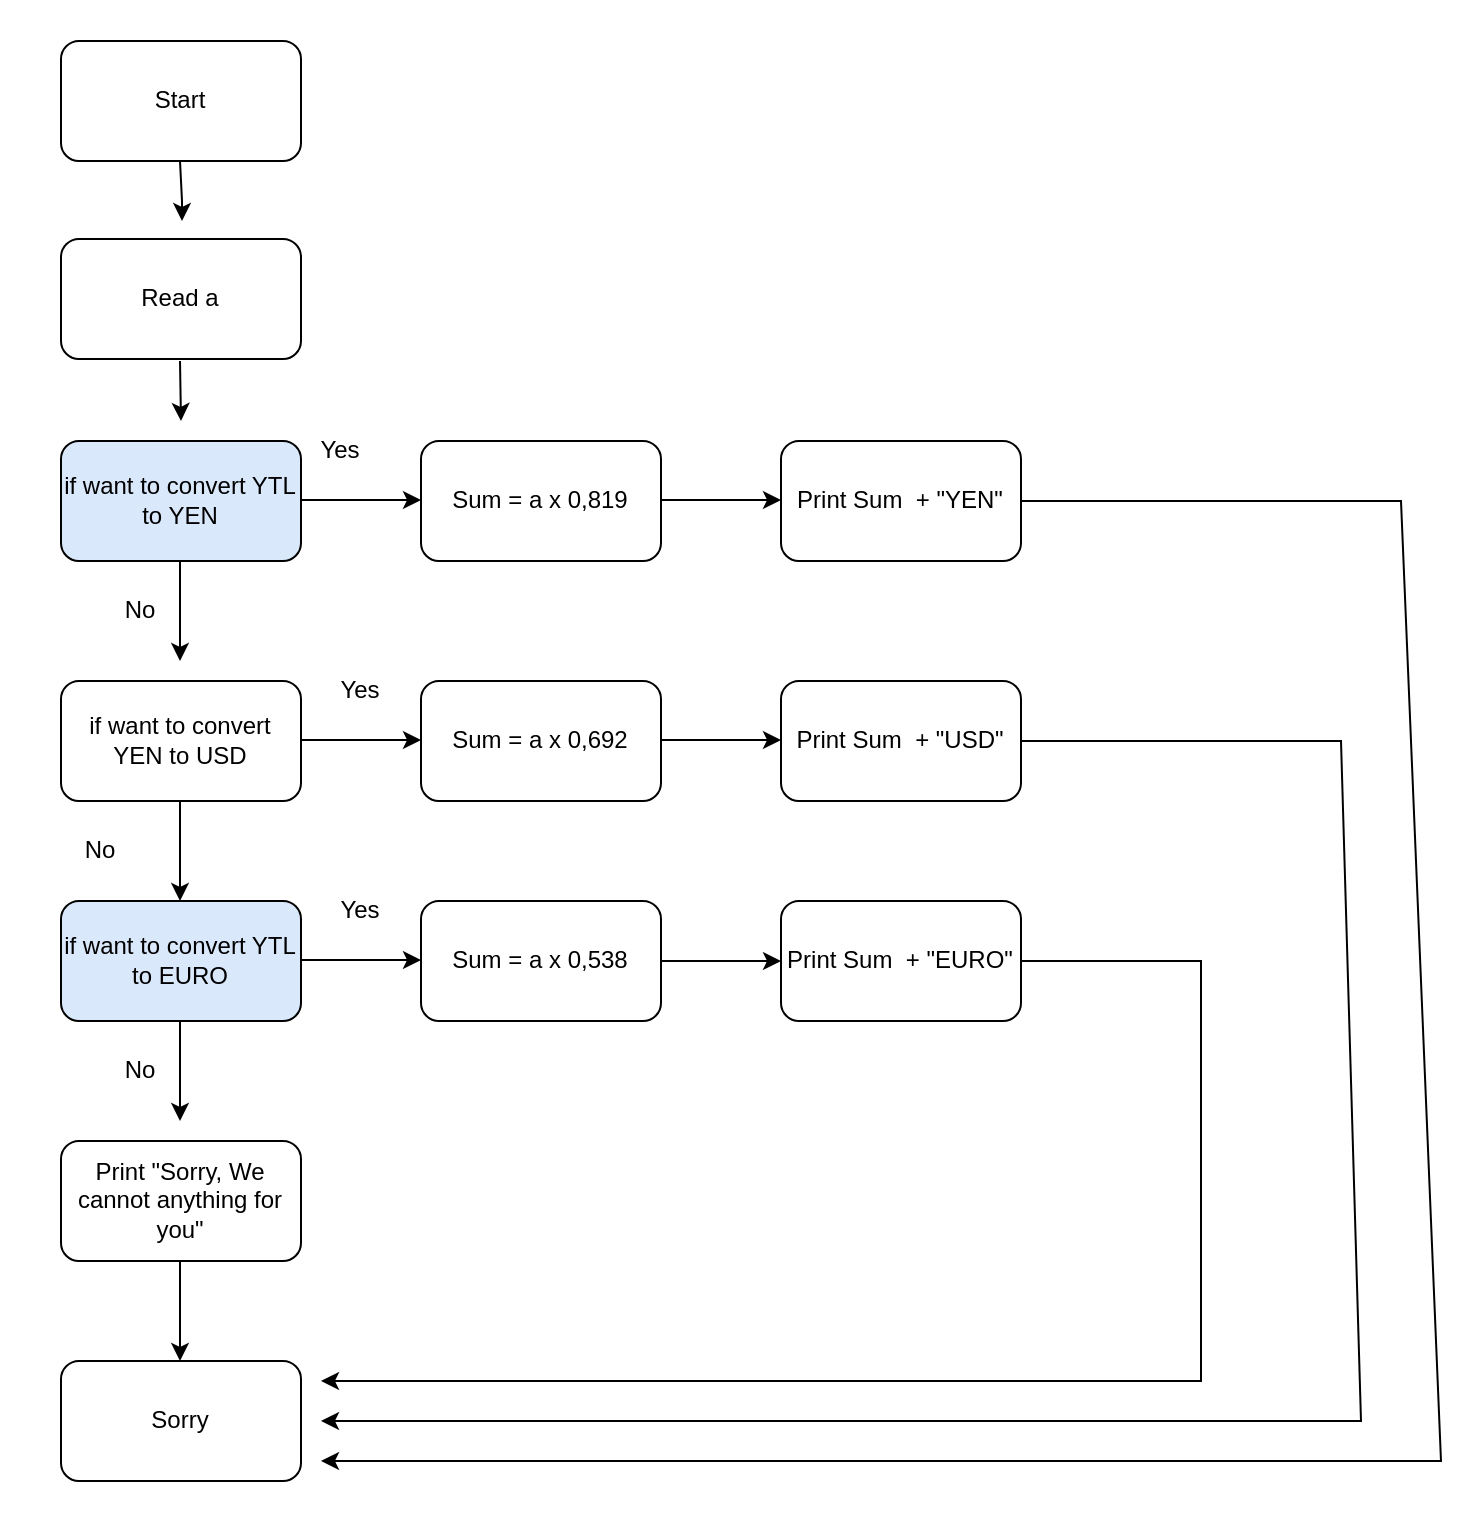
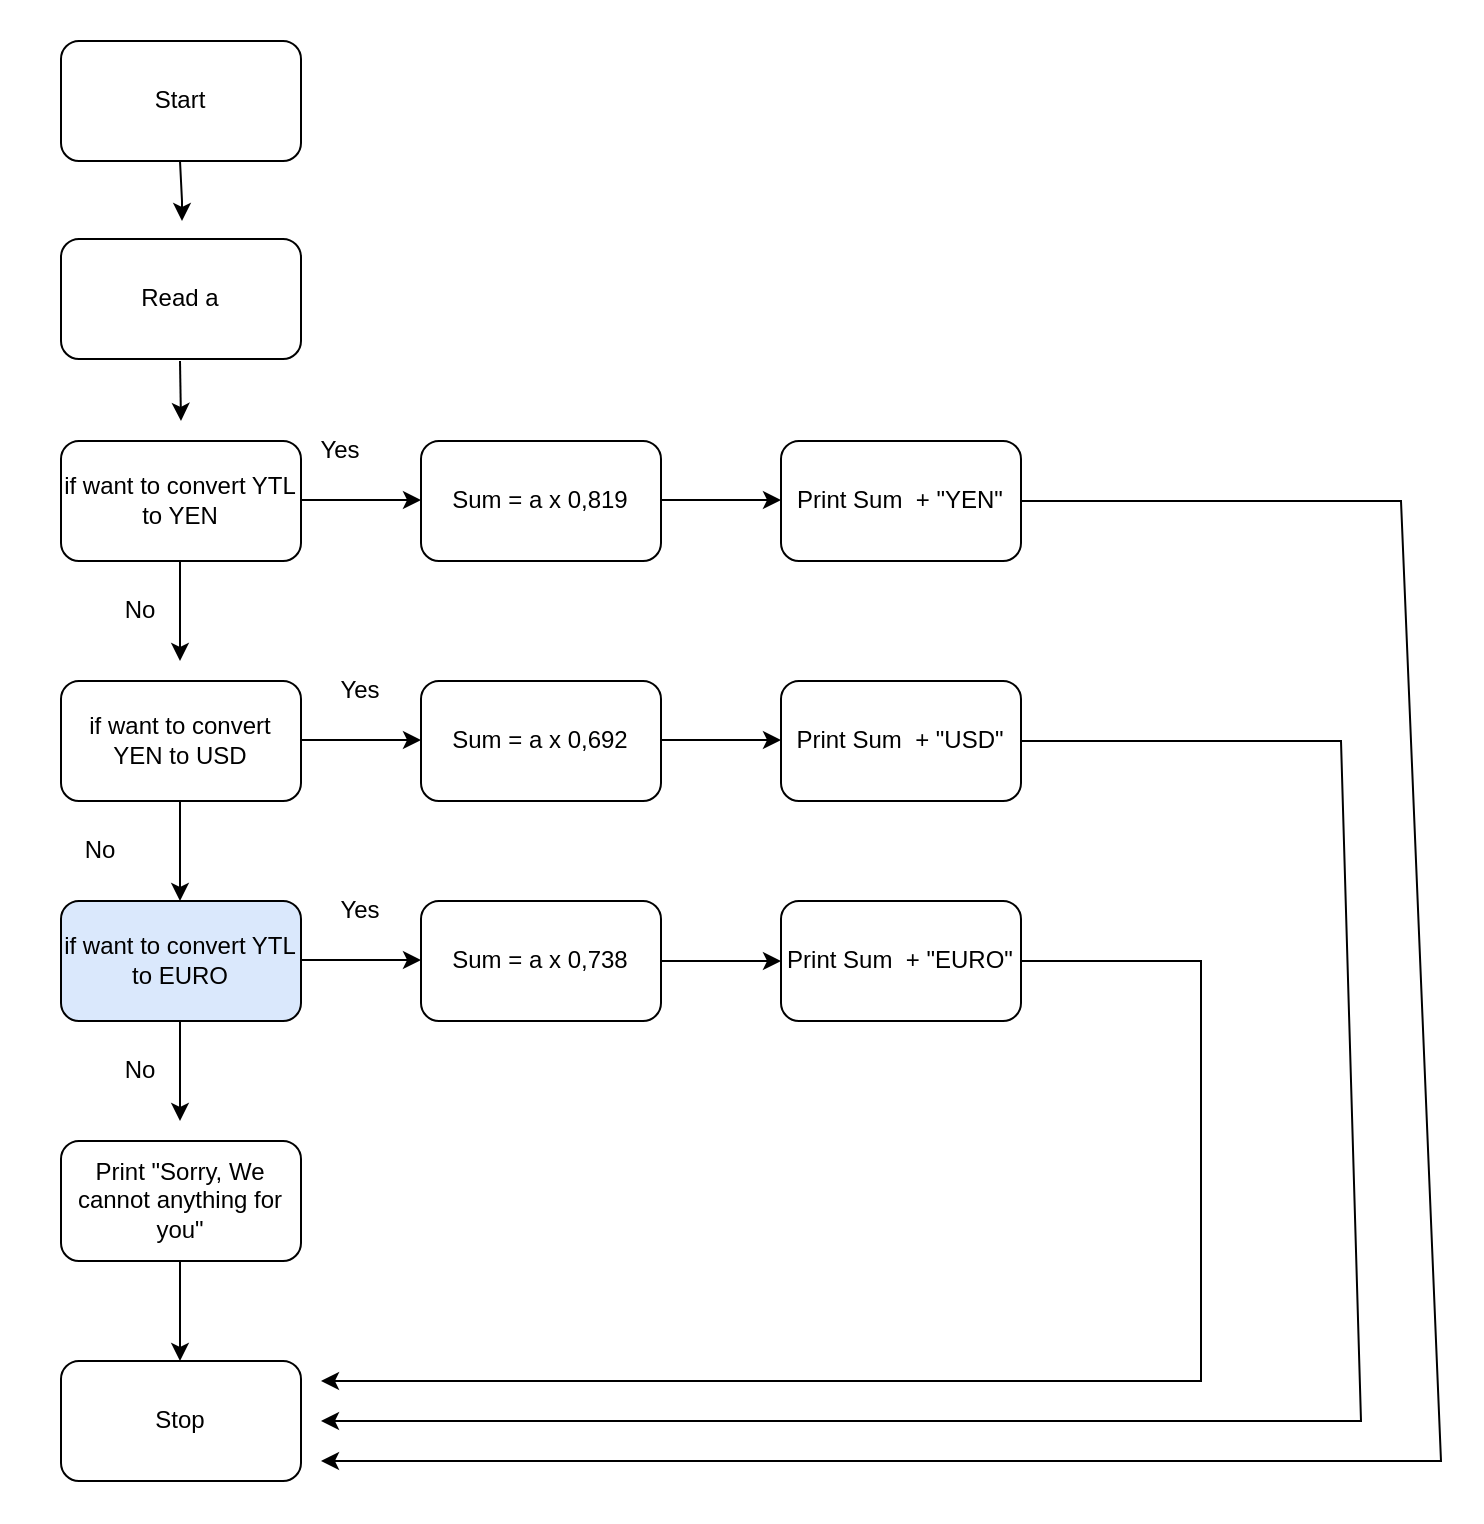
  <mxCell id="0" />
  <mxCell id="1" parent="0" />
- <mxCell id="2" value="Sorry" style="rounded=1;whiteSpace=wrap;html=1;" vertex="1" parent="1"><mxGeometry x="30" y="680" width="120" height="60" as="geometry" /></mxCell>
+ <mxCell id="2" value="Stop" style="rounded=1;whiteSpace=wrap;html=1;" vertex="1" parent="1"><mxGeometry x="30" y="680" width="120" height="60" as="geometry" /></mxCell>
  <mxCell id="3" value="Start" style="rounded=1;whiteSpace=wrap;html=1;" vertex="1" parent="1"><mxGeometry x="30" width="120" height="60" as="geometry" y="20" /></mxCell>
  <mxCell id="4" value="Read a" style="rounded=1;whiteSpace=wrap;html=1;" vertex="1" parent="1"><mxGeometry x="30" y="119" width="120" height="60" as="geometry" /></mxCell>
  <mxCell id="5" value="" style="endArrow=classic;html=1;rounded=0;" edge="1" parent="1"><mxGeometry width="50" height="50" relative="1" as="geometry"><mxPoint x="89.5" y="80" as="sourcePoint" /><mxPoint x="90.5" y="110" as="targetPoint" /><Array as="points"><mxPoint x="90.5" y="100" /></Array></mxGeometry></mxCell>
  <mxCell id="6" value="" style="endArrow=classic;html=1;rounded=0;" edge="1" parent="1"><mxGeometry width="50" height="50" relative="1" as="geometry"><mxPoint x="89.5" y="180" as="sourcePoint" /><mxPoint x="90" y="210" as="targetPoint" /></mxGeometry></mxCell>
- <mxCell id="7" value="if want to convert YTL to YEN" style="rounded=1;whiteSpace=wrap;html=1;fillColor=#dae8fc;" vertex="1" parent="1"><mxGeometry x="30" y="220" width="120" height="60" as="geometry" /></mxCell>
+ <mxCell id="7" value="if want to convert YTL to YEN" style="rounded=1;whiteSpace=wrap;html=1;" vertex="1" parent="1"><mxGeometry x="30" y="220" width="120" height="60" as="geometry" /></mxCell>
  <mxCell id="8" value="Yes" style="text;html=1;strokeColor=none;fillColor=none;align=center;verticalAlign=middle;whiteSpace=wrap;rounded=0;" vertex="1" parent="1"><mxGeometry x="140" y="210" width="60" height="30" as="geometry" /></mxCell>
  <mxCell id="9" value="Sum = a x 0,819" style="rounded=1;whiteSpace=wrap;html=1;" vertex="1" parent="1"><mxGeometry x="210" y="220" width="120" height="60" as="geometry" /></mxCell>
  <mxCell id="10" value="Print Sum&amp;nbsp; + &quot;YEN&quot;" style="rounded=1;whiteSpace=wrap;html=1;" vertex="1" parent="1"><mxGeometry x="390" y="220" width="120" height="60" as="geometry" /></mxCell>
  <mxCell id="11" value="" style="endArrow=classic;html=1;rounded=0;" edge="1" parent="1"><mxGeometry width="50" height="50" relative="1" as="geometry"><mxPoint x="89.5" y="280" as="sourcePoint" /><mxPoint x="89.5" y="330" as="targetPoint" /><Array as="points"><mxPoint x="89.5" y="310" /></Array></mxGeometry></mxCell>
  <mxCell id="12" value="No" style="text;html=1;strokeColor=none;fillColor=none;align=center;verticalAlign=middle;whiteSpace=wrap;rounded=0;" vertex="1" parent="1"><mxGeometry x="40" y="290" width="60" height="30" as="geometry" /></mxCell>
  <mxCell id="13" value="if want to convert YEN to USD" style="rounded=1;whiteSpace=wrap;html=1;" vertex="1" parent="1"><mxGeometry x="30" y="340" width="120" height="60" as="geometry" /></mxCell>
  <mxCell id="14" value="if want to convert YTL to EURO" style="rounded=1;whiteSpace=wrap;html=1;fillColor=#dae8fc;" vertex="1" parent="1"><mxGeometry x="30" y="450" width="120" height="60" as="geometry" /></mxCell>
  <mxCell id="15" value="" style="endArrow=classic;html=1;rounded=0;" edge="1" parent="1"><mxGeometry width="50" height="50" relative="1" as="geometry"><mxPoint x="150" y="369.5" as="sourcePoint" /><mxPoint x="210" y="369.5" as="targetPoint" /><Array as="points"><mxPoint x="180" y="369.5" /></Array></mxGeometry></mxCell>
  <mxCell id="16" value="" style="endArrow=classic;html=1;rounded=0;" edge="1" parent="1"><mxGeometry width="50" height="50" relative="1" as="geometry"><mxPoint x="150" y="479.5" as="sourcePoint" /><mxPoint x="210" y="479.5" as="targetPoint" /></mxGeometry></mxCell>
  <mxCell id="17" value="Sum = a x 0,692" style="rounded=1;whiteSpace=wrap;html=1;" vertex="1" parent="1"><mxGeometry x="210" y="340" width="120" height="60" as="geometry" /></mxCell>
  <mxCell id="18" value="" style="endArrow=classic;html=1;rounded=0;" edge="1" parent="1"><mxGeometry width="50" height="50" relative="1" as="geometry"><mxPoint x="150" y="249.5" as="sourcePoint" /><mxPoint x="210" y="249.5" as="targetPoint" /><Array as="points"><mxPoint x="180" y="249.5" /></Array></mxGeometry></mxCell>
  <mxCell id="19" value="" style="endArrow=classic;html=1;rounded=0;" edge="1" parent="1"><mxGeometry width="50" height="50" relative="1" as="geometry"><mxPoint x="330" y="369.5" as="sourcePoint" /><mxPoint x="390" y="369.5" as="targetPoint" /><Array as="points"><mxPoint x="360" y="369.5" /></Array></mxGeometry></mxCell>
  <mxCell id="20" value="Print Sum&amp;nbsp; + &quot;USD&quot;" style="rounded=1;whiteSpace=wrap;html=1;" vertex="1" parent="1"><mxGeometry x="390" y="340" width="120" height="60" as="geometry" /></mxCell>
- <mxCell id="21" value="Sum = a x 0,538" style="rounded=1;whiteSpace=wrap;html=1;" vertex="1" parent="1"><mxGeometry x="210" y="450" width="120" height="60" as="geometry" /></mxCell>
+ <mxCell id="21" value="Sum = a x 0,738" style="rounded=1;whiteSpace=wrap;html=1;" vertex="1" parent="1"><mxGeometry x="210" y="450" width="120" height="60" as="geometry" /></mxCell>
  <mxCell id="22" value="Print Sum&amp;nbsp; + &quot;EURO&quot;" style="rounded=1;whiteSpace=wrap;html=1;" vertex="1" parent="1"><mxGeometry x="390" y="450" width="120" height="60" as="geometry" /></mxCell>
  <mxCell id="23" value="" style="endArrow=classic;html=1;rounded=0;" edge="1" parent="1"><mxGeometry width="50" height="50" relative="1" as="geometry"><mxPoint x="330" y="480" as="sourcePoint" /><mxPoint x="390" y="480" as="targetPoint" /><Array as="points"><mxPoint x="360" y="480" /></Array></mxGeometry></mxCell>
  <mxCell id="24" value="" style="endArrow=classic;html=1;rounded=0;" edge="1" parent="1"><mxGeometry width="50" height="50" relative="1" as="geometry"><mxPoint x="330" y="249.5" as="sourcePoint" /><mxPoint x="390" y="249.5" as="targetPoint" /><Array as="points"><mxPoint x="360" y="249.5" /></Array></mxGeometry></mxCell>
  <mxCell id="25" value="Yes" style="text;html=1;strokeColor=none;fillColor=none;align=center;verticalAlign=middle;whiteSpace=wrap;rounded=0;" vertex="1" parent="1"><mxGeometry x="150" y="330" width="60" height="30" as="geometry" /></mxCell>
  <mxCell id="26" value="" style="endArrow=classic;html=1;rounded=0;" edge="1" parent="1"><mxGeometry width="50" height="50" relative="1" as="geometry"><mxPoint x="89.5" y="400" as="sourcePoint" /><mxPoint x="89.5" y="450" as="targetPoint" /><Array as="points"><mxPoint x="89.5" y="430" /></Array></mxGeometry></mxCell>
  <mxCell id="27" value="No" style="text;html=1;strokeColor=none;fillColor=none;align=center;verticalAlign=middle;whiteSpace=wrap;rounded=0;" vertex="1" parent="1"><mxGeometry x="20" y="410" width="60" height="30" as="geometry" /></mxCell>
  <mxCell id="28" value="" style="endArrow=classic;html=1;rounded=0;" edge="1" parent="1"><mxGeometry width="50" height="50" relative="1" as="geometry"><mxPoint x="89.5" y="510" as="sourcePoint" /><mxPoint x="89.5" y="560" as="targetPoint" /><Array as="points"><mxPoint x="89.5" y="540" /></Array></mxGeometry></mxCell>
  <mxCell id="29" value="Print &quot;Sorry, We cannot anything for you&quot;" style="rounded=1;whiteSpace=wrap;html=1;" vertex="1" parent="1"><mxGeometry x="30" y="570" width="120" height="60" as="geometry" /></mxCell>
  <mxCell id="30" value="Yes" style="text;html=1;strokeColor=none;fillColor=none;align=center;verticalAlign=middle;whiteSpace=wrap;rounded=0;" vertex="1" parent="1"><mxGeometry x="150" y="440" width="60" height="30" as="geometry" /></mxCell>
  <mxCell id="31" value="No" style="text;html=1;strokeColor=none;fillColor=none;align=center;verticalAlign=middle;whiteSpace=wrap;rounded=0;" vertex="1" parent="1"><mxGeometry x="40" y="520" width="60" height="30" as="geometry" /></mxCell>
  <mxCell id="32" value="" style="endArrow=classic;html=1;rounded=0;" edge="1" parent="1"><mxGeometry width="50" height="50" relative="1" as="geometry"><mxPoint x="89.5" y="630" as="sourcePoint" /><mxPoint x="89.5" y="680" as="targetPoint" /><Array as="points"><mxPoint x="89.5" y="660" /></Array></mxGeometry></mxCell>
  <mxCell id="33" value="" style="endArrow=classic;html=1;rounded=0;" edge="1" parent="1"><mxGeometry width="50" height="50" relative="1" as="geometry"><mxPoint x="510" y="250" as="sourcePoint" /><mxPoint x="160" y="730" as="targetPoint" /><Array as="points"><mxPoint x="700" y="250" /><mxPoint x="720" y="730" /></Array></mxGeometry></mxCell>
  <mxCell id="34" value="" style="endArrow=classic;html=1;rounded=0;exitX=1;exitY=0.5;exitDx=0;exitDy=0;" edge="1" parent="1" source="22"><mxGeometry width="50" height="50" relative="1" as="geometry"><mxPoint x="520" y="480" as="sourcePoint" /><mxPoint x="160" y="690" as="targetPoint" /><Array as="points"><mxPoint x="600" y="480" /><mxPoint x="600" y="690" /></Array></mxGeometry></mxCell>
  <mxCell id="35" value="" style="endArrow=classic;html=1;rounded=0;" edge="1" parent="1"><mxGeometry width="50" height="50" relative="1" as="geometry"><mxPoint x="510" y="370" as="sourcePoint" /><mxPoint x="160" y="710" as="targetPoint" /><Array as="points"><mxPoint x="670" y="370" /><mxPoint x="680" y="710" /></Array></mxGeometry></mxCell>
